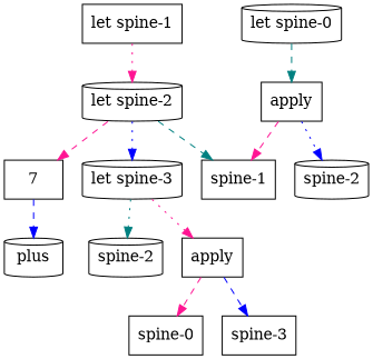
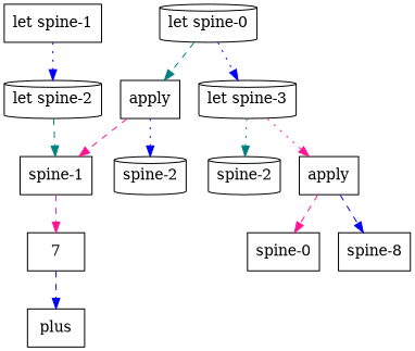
  digraph {
    node [shape=box]
    edge [color=deeppink style=dashed]
    n1 [label="let spine-1"]
    n2 [label="let spine-2" shape=cylinder]
-   plus [shape=cylinder]
+   plus
    7
    "spine-1"
    n6 [label="let spine-0" shape=cylinder]
    n7 [label=apply]
    n8 [label="let spine-3" shape=cylinder]
    n9 [label="spine-2" shape=cylinder]
    n10 [label="spine-2" shape=cylinder]
    n11 [label=apply]
    "spine-0"
-   "spine-3"
-   n1 -> n2 [style=dotted]
-   n2 -> 7
+   "spine-3" [label="spine-8"]
+   n1 -> n2 [color=blue style=dotted]
+   "spine-1" -> 7
    n2 -> "spine-1" [color=teal]
    7 -> plus [color=blue]
    n6 -> n7 [color=teal]
-   n2 -> n8 [color=blue style=dotted]
+   n6 -> n8 [color=blue style=dotted]
    n7 -> "spine-1"
    n7 -> n9 [color=blue style=dotted]
    n8 -> n10 [color=teal style=dotted]
    n8 -> n11 [style=dotted]
    n11 -> "spine-0"
    n11 -> "spine-3" [color=blue]
  }
